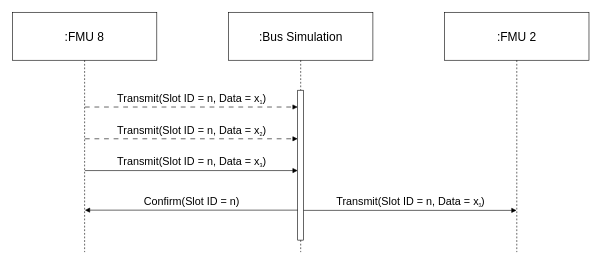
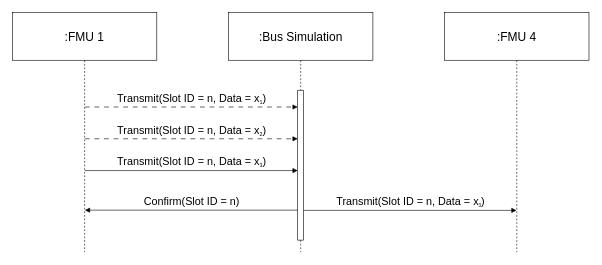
  <mxCell id="0" />
  <mxCell id="1" parent="0" />
- <mxCell id="2" value="&lt;font style=&quot;font-size: 20px;&quot;&gt;:FMU 8&lt;/font&gt;" style="shape=umlLifeline;perimeter=lifelinePerimeter;whiteSpace=wrap;html=1;container=1;dropTarget=0;collapsible=0;recursiveResize=0;outlineConnect=0;portConstraint=eastwest;newEdgeStyle={&quot;curved&quot;:0,&quot;rounded&quot;:0};size=80;" parent="1" vertex="1"><mxGeometry x="20.17" y="20" width="240.83" height="400" as="geometry" /></mxCell>
- <mxCell id="3" value="&lt;font style=&quot;font-size: 20px;&quot;&gt;:FMU 2&lt;/font&gt;" style="shape=umlLifeline;perimeter=lifelinePerimeter;whiteSpace=wrap;html=1;container=1;dropTarget=0;collapsible=0;recursiveResize=0;outlineConnect=0;portConstraint=eastwest;newEdgeStyle={&quot;curved&quot;:0,&quot;rounded&quot;:0};size=80;" parent="1" vertex="1"><mxGeometry x="741" y="20" width="240.83" height="400" as="geometry" /></mxCell>
+ <mxCell id="2" value="&lt;font style=&quot;font-size: 20px;&quot;&gt;:FMU 1&lt;/font&gt;" style="shape=umlLifeline;perimeter=lifelinePerimeter;whiteSpace=wrap;html=1;container=1;dropTarget=0;collapsible=0;recursiveResize=0;outlineConnect=0;portConstraint=eastwest;newEdgeStyle={&quot;curved&quot;:0,&quot;rounded&quot;:0};size=80;" parent="1" vertex="1"><mxGeometry x="20.17" y="20" width="240.83" height="400" as="geometry" /></mxCell>
+ <mxCell id="3" value="&lt;font style=&quot;font-size: 20px;&quot;&gt;:FMU 4&lt;/font&gt;" style="shape=umlLifeline;perimeter=lifelinePerimeter;whiteSpace=wrap;html=1;container=1;dropTarget=0;collapsible=0;recursiveResize=0;outlineConnect=0;portConstraint=eastwest;newEdgeStyle={&quot;curved&quot;:0,&quot;rounded&quot;:0};size=80;" parent="1" vertex="1"><mxGeometry x="741" y="20" width="240.83" height="400" as="geometry" /></mxCell>
  <mxCell id="4" value="&lt;font style=&quot;font-size: 20px;&quot;&gt;:Bus Simulation&lt;/font&gt;" style="shape=umlLifeline;perimeter=lifelinePerimeter;whiteSpace=wrap;html=1;container=1;dropTarget=0;collapsible=0;recursiveResize=0;outlineConnect=0;portConstraint=eastwest;newEdgeStyle={&quot;curved&quot;:0,&quot;rounded&quot;:0};size=80;" parent="1" vertex="1"><mxGeometry x="380.59" y="20" width="240.83" height="400" as="geometry" /></mxCell>
  <mxCell id="5" value="" style="html=1;points=[[0,0,0,0,5],[0,1,0,0,-5],[1,0,0,0,5],[1,1,0,0,-5]];perimeter=orthogonalPerimeter;outlineConnect=0;targetShapes=umlLifeline;portConstraint=eastwest;newEdgeStyle={&quot;curved&quot;:0,&quot;rounded&quot;:0};fillColor=default;" parent="4" vertex="1"><mxGeometry x="115.41" y="130" width="10" height="250" as="geometry" /></mxCell>
  <mxCell id="6" value="&lt;font style=&quot;&quot;&gt;&lt;span style=&quot;font-size: 18px;&quot;&gt;Transmit(Slot ID = n, Data = x&lt;/span&gt;&lt;sub style=&quot;&quot;&gt;&lt;font style=&quot;font-size: 9px;&quot;&gt;1&lt;/font&gt;&lt;/sub&gt;&lt;span style=&quot;font-size: 18px;&quot;&gt;)&lt;/span&gt;&lt;/font&gt;" style="html=1;verticalAlign=bottom;endArrow=block;curved=0;rounded=0;dashed=1;dashPattern=8 8;" parent="1" edge="1"><mxGeometry width="80" relative="1" as="geometry"><mxPoint x="140.998" y="178" as="sourcePoint" /><mxPoint x="496" y="178" as="targetPoint" /><Array as="points" /></mxGeometry></mxCell>
  <mxCell id="7" value="&lt;font style=&quot;font-size: 18px;&quot;&gt;Transmit&lt;/font&gt;&lt;span style=&quot;font-size: 18px;&quot;&gt;(&lt;/span&gt;&lt;span style=&quot;font-size: 18px;&quot;&gt;Slot ID = n, Data =&amp;nbsp;&lt;/span&gt;&lt;span style=&quot;font-size: 18px;&quot;&gt;x&lt;/span&gt;&lt;font style=&quot;font-size: 9px;&quot;&gt;&lt;sub&gt;3&lt;/sub&gt;&lt;/font&gt;&lt;span style=&quot;font-size: 18px;&quot;&gt;)&lt;/span&gt;" style="html=1;verticalAlign=bottom;endArrow=block;curved=0;rounded=0;" parent="1" edge="1"><mxGeometry width="80" relative="1" as="geometry"><mxPoint x="506" y="350.39" as="sourcePoint" /><mxPoint x="861" y="350.39" as="targetPoint" /></mxGeometry></mxCell>
  <mxCell id="8" value="" style="ellipse;whiteSpace=wrap;html=1;align=center;aspect=fixed;fillColor=none;strokeColor=none;resizable=0;perimeter=centerPerimeter;rotatable=0;allowArrows=0;points=[];outlineConnect=1;" parent="1" vertex="1"><mxGeometry x="561" y="243" width="10" height="10" as="geometry" /></mxCell>
  <mxCell id="9" value="&lt;font style=&quot;&quot;&gt;&lt;span style=&quot;font-size: 18px;&quot;&gt;Transmit(&lt;/span&gt;&lt;span style=&quot;font-size: 18px;&quot;&gt;Slot ID = n, Data =&amp;nbsp;&lt;/span&gt;&lt;span style=&quot;font-size: 18px;&quot;&gt;x&lt;/span&gt;&lt;sub style=&quot;&quot;&gt;&lt;font style=&quot;font-size: 9px;&quot;&gt;2&lt;/font&gt;&lt;/sub&gt;&lt;span style=&quot;font-size: 18px;&quot;&gt;)&lt;/span&gt;&lt;/font&gt;" style="html=1;verticalAlign=bottom;endArrow=block;curved=0;rounded=0;dashed=1;dashPattern=8 8;" parent="1" edge="1"><mxGeometry x="0.003" width="80" relative="1" as="geometry"><mxPoint x="140.998" y="231" as="sourcePoint" /><mxPoint x="496" y="231" as="targetPoint" /><Array as="points" /><mxPoint as="offset" /></mxGeometry></mxCell>
  <mxCell id="10" value="&lt;font style=&quot;&quot;&gt;&lt;span style=&quot;font-size: 18px;&quot;&gt;Transmit(&lt;/span&gt;&lt;span style=&quot;font-size: 18px;&quot;&gt;Slot ID = n, Data =&amp;nbsp;&lt;/span&gt;&lt;span style=&quot;font-size: 18px;&quot;&gt;x&lt;/span&gt;&lt;sub style=&quot;&quot;&gt;&lt;font style=&quot;font-size: 9px;&quot;&gt;3&lt;/font&gt;&lt;/sub&gt;&lt;span style=&quot;font-size: 18px;&quot;&gt;)&lt;/span&gt;&lt;/font&gt;" style="html=1;verticalAlign=bottom;endArrow=block;curved=0;rounded=0;" parent="1" edge="1"><mxGeometry width="80" relative="1" as="geometry"><mxPoint x="140.998" y="284" as="sourcePoint" /><mxPoint x="496" y="284" as="targetPoint" /><Array as="points" /></mxGeometry></mxCell>
  <mxCell id="11" value="&lt;span style=&quot;font-size: 18px;&quot;&gt;Confirm&lt;/span&gt;&lt;span style=&quot;font-size: 18px;&quot;&gt;(&lt;/span&gt;&lt;span style=&quot;font-size: 18px;&quot;&gt;Slot ID = n&lt;/span&gt;&lt;span style=&quot;font-size: 18px;&quot;&gt;)&lt;/span&gt;" style="html=1;verticalAlign=bottom;endArrow=none;curved=0;rounded=0;startArrow=block;startFill=1;endFill=0;" parent="1" edge="1"><mxGeometry width="80" relative="1" as="geometry"><mxPoint x="140.998" y="350" as="sourcePoint" /><mxPoint x="496" y="350" as="targetPoint" /><Array as="points" /></mxGeometry></mxCell>
